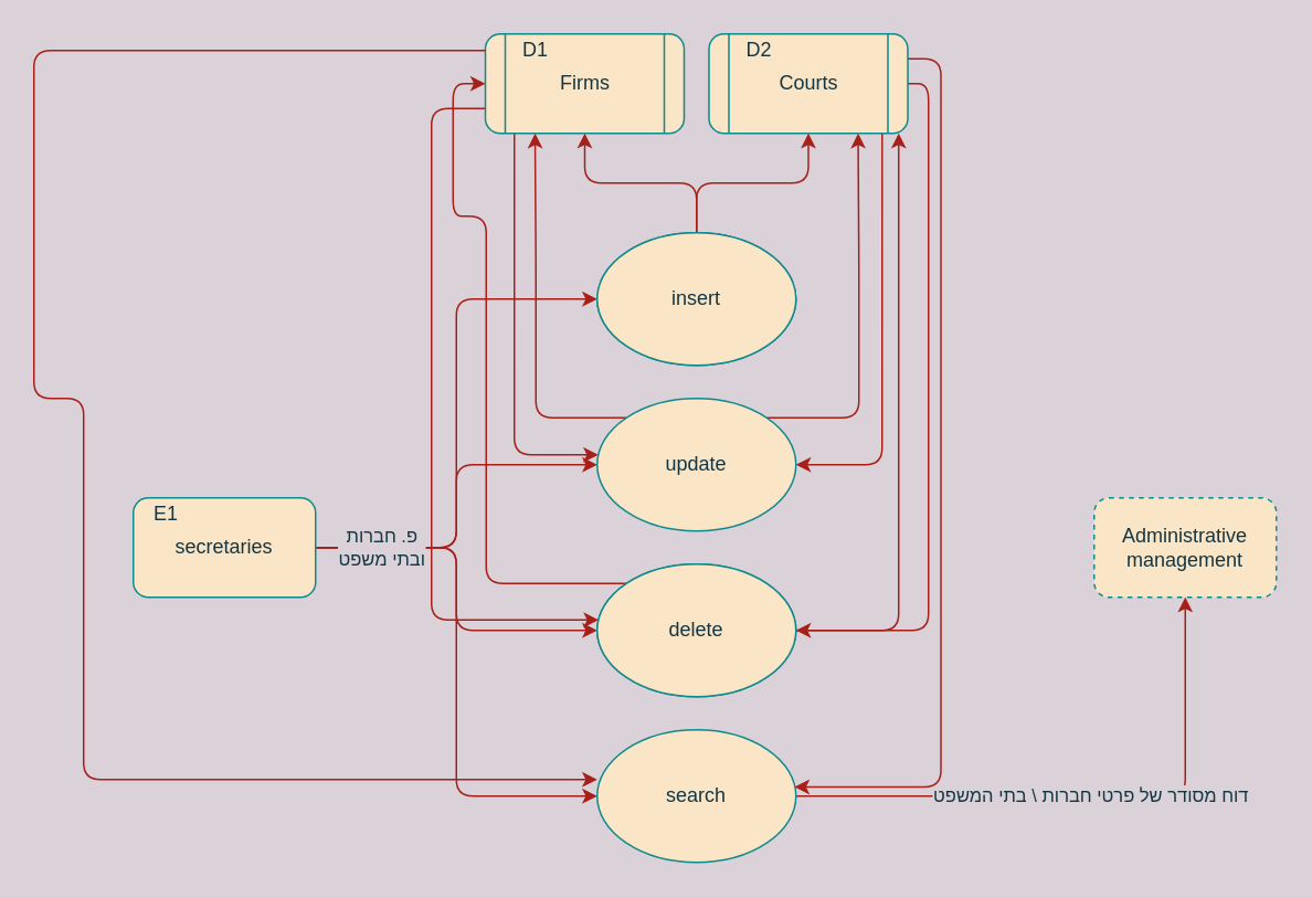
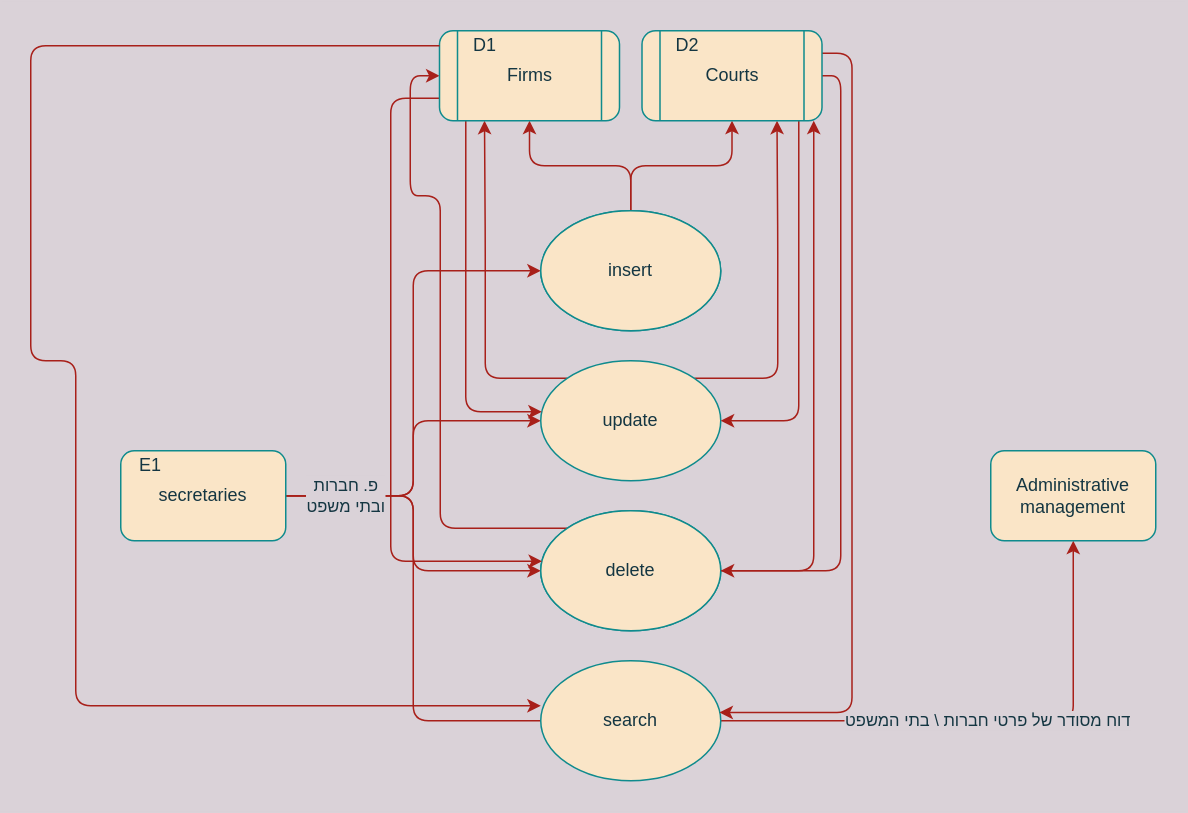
  <mxCell id="0" />
  <mxCell id="1" parent="0" />
  <mxCell id="2" style="edgeStyle=orthogonalEdgeStyle;orthogonalLoop=1;jettySize=auto;html=1;entryX=0;entryY=0.5;entryDx=0;entryDy=0;shadow=0;sketch=0;labelBackgroundColor=#DAD2D8;strokeColor=#A8201A;fontColor=#143642;" edge="1" parent="1" source="6" target="11"><mxGeometry relative="1" as="geometry" /></mxCell>
  <mxCell id="3" style="edgeStyle=orthogonalEdgeStyle;orthogonalLoop=1;jettySize=auto;html=1;exitX=1;exitY=0.5;exitDx=0;exitDy=0;entryX=0;entryY=0.5;entryDx=0;entryDy=0;shadow=0;sketch=0;labelBackgroundColor=#DAD2D8;strokeColor=#A8201A;fontColor=#143642;" edge="1" parent="1" source="6" target="14"><mxGeometry relative="1" as="geometry" /></mxCell>
  <mxCell id="4" style="edgeStyle=orthogonalEdgeStyle;orthogonalLoop=1;jettySize=auto;html=1;exitX=1;exitY=0.5;exitDx=0;exitDy=0;entryX=0;entryY=0.5;entryDx=0;entryDy=0;shadow=0;sketch=0;labelBackgroundColor=#DAD2D8;strokeColor=#A8201A;fontColor=#143642;" edge="1" parent="1" source="6" target="18"><mxGeometry relative="1" as="geometry" /></mxCell>
- <mxCell id="5" value="פ. חברות&lt;br&gt;ובתי משפט" style="edgeStyle=orthogonalEdgeStyle;orthogonalLoop=1;jettySize=auto;html=1;exitX=1;exitY=0.5;exitDx=0;exitDy=0;entryX=0;entryY=0.5;entryDx=0;entryDy=0;shadow=0;sketch=0;labelBackgroundColor=#DAD2D8;strokeColor=#A8201A;fontColor=#143642;" edge="1" parent="1" source="6" target="20"><mxGeometry x="-0.75" relative="1" as="geometry"><mxPoint as="offset" /></mxGeometry></mxCell>
+ <mxCell id="5" value="פ. חברות&lt;br&gt;ובתי משפט" style="edgeStyle=orthogonalEdgeStyle;orthogonalLoop=1;jettySize=auto;html=1;exitX=1;exitY=0.5;exitDx=0;exitDy=0;entryX=0;entryY=0.5;entryDx=0;entryDy=0;shadow=0;sketch=0;labelBackgroundColor=#DAD2D8;strokeColor=#A8201A;fontColor=#143642;endArrow=none;" edge="1" parent="1" source="6" target="20"><mxGeometry x="-0.75" relative="1" as="geometry"><mxPoint as="offset" /></mxGeometry></mxCell>
  <mxCell id="6" value="secretaries" style="whiteSpace=wrap;html=1;shadow=0;sketch=0;rounded=1;fillColor=#FAE5C7;strokeColor=#0F8B8D;fontColor=#143642;" vertex="1" parent="1"><mxGeometry x="80" y="300" width="110" height="60" as="geometry" /></mxCell>
  <mxCell id="7" value="E1" style="text;html=1;align=center;verticalAlign=middle;whiteSpace=wrap;shadow=0;sketch=0;rounded=1;fontColor=#143642;" vertex="1" parent="1"><mxGeometry x="80" y="300" width="40" height="20" as="geometry" /></mxCell>
  <mxCell id="8" value="insert" style="ellipse;whiteSpace=wrap;html=1;shadow=0;sketch=0;rounded=1;fillColor=#FAE5C7;strokeColor=#0F8B8D;fontColor=#143642;" vertex="1" parent="1"><mxGeometry x="360" y="140" width="120" height="80" as="geometry" /></mxCell>
  <mxCell id="9" style="edgeStyle=orthogonalEdgeStyle;orthogonalLoop=1;jettySize=auto;html=1;entryX=0.5;entryY=1;entryDx=0;entryDy=0;shadow=0;sketch=0;labelBackgroundColor=#DAD2D8;strokeColor=#A8201A;fontColor=#143642;" edge="1" parent="1" source="11" target="23"><mxGeometry relative="1" as="geometry" /></mxCell>
  <mxCell id="10" style="edgeStyle=orthogonalEdgeStyle;orthogonalLoop=1;jettySize=auto;html=1;entryX=0.5;entryY=1;entryDx=0;entryDy=0;shadow=0;sketch=0;labelBackgroundColor=#DAD2D8;strokeColor=#A8201A;fontColor=#143642;" edge="1" parent="1" source="11" target="29"><mxGeometry relative="1" as="geometry" /></mxCell>
  <mxCell id="11" value="insert" style="ellipse;whiteSpace=wrap;html=1;shadow=0;sketch=0;rounded=1;fillColor=#FAE5C7;strokeColor=#0F8B8D;fontColor=#143642;" vertex="1" parent="1"><mxGeometry x="360" y="140" width="120" height="80" as="geometry" /></mxCell>
  <mxCell id="12" style="edgeStyle=orthogonalEdgeStyle;orthogonalLoop=1;jettySize=auto;html=1;exitX=0;exitY=0;exitDx=0;exitDy=0;entryX=0.25;entryY=1;entryDx=0;entryDy=0;shadow=0;sketch=0;labelBackgroundColor=#DAD2D8;strokeColor=#A8201A;fontColor=#143642;" edge="1" parent="1" source="14" target="23"><mxGeometry relative="1" as="geometry"><mxPoint x="330" y="90" as="targetPoint" /><Array as="points"><mxPoint x="323" y="252" /><mxPoint x="323" y="160" /></Array></mxGeometry></mxCell>
  <mxCell id="13" style="edgeStyle=orthogonalEdgeStyle;orthogonalLoop=1;jettySize=auto;html=1;exitX=1;exitY=0;exitDx=0;exitDy=0;entryX=0.75;entryY=1;entryDx=0;entryDy=0;shadow=0;sketch=0;labelBackgroundColor=#DAD2D8;strokeColor=#A8201A;fontColor=#143642;" edge="1" parent="1" source="14" target="29"><mxGeometry relative="1" as="geometry"><Array as="points"><mxPoint x="518" y="252" /><mxPoint x="518" y="160" /></Array></mxGeometry></mxCell>
  <mxCell id="14" value="update" style="ellipse;whiteSpace=wrap;html=1;shadow=0;sketch=0;rounded=1;fillColor=#FAE5C7;strokeColor=#0F8B8D;fontColor=#143642;" vertex="1" parent="1"><mxGeometry x="360" y="240" width="120" height="80" as="geometry" /></mxCell>
  <mxCell id="15" value="insert" style="ellipse;whiteSpace=wrap;html=1;shadow=0;sketch=0;rounded=1;fillColor=#FAE5C7;strokeColor=#0F8B8D;fontColor=#143642;" vertex="1" parent="1"><mxGeometry x="360" y="340" width="120" height="80" as="geometry" /></mxCell>
  <mxCell id="16" style="edgeStyle=orthogonalEdgeStyle;orthogonalLoop=1;jettySize=auto;html=1;shadow=0;sketch=0;labelBackgroundColor=#DAD2D8;strokeColor=#A8201A;fontColor=#143642;" edge="1" parent="1" source="18" target="29"><mxGeometry relative="1" as="geometry"><Array as="points"><mxPoint x="542" y="380" /></Array></mxGeometry></mxCell>
  <mxCell id="17" style="edgeStyle=orthogonalEdgeStyle;orthogonalLoop=1;jettySize=auto;html=1;exitX=0;exitY=0;exitDx=0;exitDy=0;entryX=0;entryY=0.5;entryDx=0;entryDy=0;shadow=0;sketch=0;labelBackgroundColor=#DAD2D8;strokeColor=#A8201A;fontColor=#143642;" edge="1" parent="1" source="18" target="23"><mxGeometry relative="1" as="geometry"><Array as="points"><mxPoint x="293" y="352" /><mxPoint x="293" y="130" /><mxPoint x="273" y="130" /><mxPoint x="273" y="50" /></Array></mxGeometry></mxCell>
  <mxCell id="18" value="delete" style="ellipse;whiteSpace=wrap;html=1;shadow=0;sketch=0;rounded=1;fillColor=#FAE5C7;strokeColor=#0F8B8D;fontColor=#143642;" vertex="1" parent="1"><mxGeometry x="360" y="340" width="120" height="80" as="geometry" /></mxCell>
  <mxCell id="19" value="דוח מסודר של פרטי חברות \ בתי המשפט" style="edgeStyle=orthogonalEdgeStyle;orthogonalLoop=1;jettySize=auto;html=1;entryX=0.5;entryY=1;entryDx=0;entryDy=0;shadow=0;sketch=0;labelBackgroundColor=#DAD2D8;strokeColor=#A8201A;fontColor=#143642;" edge="1" parent="1" source="20" target="31"><mxGeometry relative="1" as="geometry" /></mxCell>
  <mxCell id="20" value="search" style="ellipse;whiteSpace=wrap;html=1;shadow=0;sketch=0;rounded=1;fillColor=#FAE5C7;strokeColor=#0F8B8D;fontColor=#143642;" vertex="1" parent="1"><mxGeometry x="360" y="440" width="120" height="80" as="geometry" /></mxCell>
  <mxCell id="21" style="edgeStyle=orthogonalEdgeStyle;orthogonalLoop=1;jettySize=auto;html=1;exitX=0.146;exitY=1;exitDx=0;exitDy=0;exitPerimeter=0;shadow=0;sketch=0;labelBackgroundColor=#DAD2D8;strokeColor=#A8201A;fontColor=#143642;" edge="1" parent="1" source="23" target="14"><mxGeometry relative="1" as="geometry"><Array as="points"><mxPoint x="310" y="274" /></Array></mxGeometry></mxCell>
  <mxCell id="22" style="edgeStyle=orthogonalEdgeStyle;orthogonalLoop=1;jettySize=auto;html=1;exitX=0;exitY=0.75;exitDx=0;exitDy=0;entryX=0.007;entryY=0.421;entryDx=0;entryDy=0;entryPerimeter=0;shadow=0;sketch=0;labelBackgroundColor=#DAD2D8;strokeColor=#A8201A;fontColor=#143642;" edge="1" parent="1" source="23" target="18"><mxGeometry relative="1" as="geometry"><Array as="points"><mxPoint x="260" y="65" /><mxPoint x="260" y="374" /></Array></mxGeometry></mxCell>
  <mxCell id="23" value="Firms" style="shape=process;whiteSpace=wrap;html=1;backgroundOutline=1;shadow=0;sketch=0;rounded=1;fillColor=#FAE5C7;strokeColor=#0F8B8D;fontColor=#143642;" vertex="1" parent="1"><mxGeometry x="292.5" y="20" width="120" height="60" as="geometry" /></mxCell>
  <mxCell id="24" style="edgeStyle=orthogonalEdgeStyle;orthogonalLoop=1;jettySize=auto;html=1;entryX=0;entryY=0.375;entryDx=0;entryDy=0;entryPerimeter=0;shadow=0;sketch=0;labelBackgroundColor=#DAD2D8;strokeColor=#A8201A;fontColor=#143642;" edge="1" parent="1" source="25" target="20"><mxGeometry relative="1" as="geometry"><Array as="points"><mxPoint x="20" y="30" /><mxPoint x="20" y="240" /><mxPoint x="50" y="240" /><mxPoint x="50" y="470" /></Array></mxGeometry></mxCell>
  <mxCell id="25" value="D1" style="text;html=1;align=center;verticalAlign=middle;whiteSpace=wrap;shadow=0;sketch=0;rounded=1;fontColor=#143642;" vertex="1" parent="1"><mxGeometry x="292.5" y="20" width="60" height="20" as="geometry" /></mxCell>
  <mxCell id="26" style="edgeStyle=orthogonalEdgeStyle;orthogonalLoop=1;jettySize=auto;html=1;exitX=0.871;exitY=0.983;exitDx=0;exitDy=0;entryX=1;entryY=0.5;entryDx=0;entryDy=0;exitPerimeter=0;shadow=0;sketch=0;labelBackgroundColor=#DAD2D8;strokeColor=#A8201A;fontColor=#143642;" edge="1" parent="1" source="29" target="14"><mxGeometry relative="1" as="geometry" /></mxCell>
  <mxCell id="27" style="edgeStyle=orthogonalEdgeStyle;orthogonalLoop=1;jettySize=auto;html=1;entryX=1;entryY=0.5;entryDx=0;entryDy=0;shadow=0;sketch=0;labelBackgroundColor=#DAD2D8;strokeColor=#A8201A;fontColor=#143642;" edge="1" parent="1" source="29" target="18"><mxGeometry relative="1" as="geometry"><Array as="points"><mxPoint x="560" y="50" /><mxPoint x="560" y="380" /></Array></mxGeometry></mxCell>
  <mxCell id="28" style="edgeStyle=orthogonalEdgeStyle;orthogonalLoop=1;jettySize=auto;html=1;exitX=1;exitY=0.25;exitDx=0;exitDy=0;entryX=0.993;entryY=0.431;entryDx=0;entryDy=0;entryPerimeter=0;shadow=0;sketch=0;labelBackgroundColor=#DAD2D8;strokeColor=#A8201A;fontColor=#143642;" edge="1" parent="1" source="29" target="20"><mxGeometry relative="1" as="geometry" /></mxCell>
  <mxCell id="29" value="Courts" style="shape=process;whiteSpace=wrap;html=1;backgroundOutline=1;shadow=0;sketch=0;rounded=1;fillColor=#FAE5C7;strokeColor=#0F8B8D;fontColor=#143642;" vertex="1" parent="1"><mxGeometry x="427.5" y="20" width="120" height="60" as="geometry" /></mxCell>
  <mxCell id="30" value="D2" style="text;html=1;align=center;verticalAlign=middle;whiteSpace=wrap;shadow=0;sketch=0;rounded=1;fontColor=#143642;" vertex="1" parent="1"><mxGeometry x="427.5" y="20" width="60" height="20" as="geometry" /></mxCell>
- <mxCell id="31" value="Administrative&lt;br&gt;management" style="whiteSpace=wrap;html=1;shadow=0;sketch=0;rounded=1;fillColor=#FAE5C7;strokeColor=#0F8B8D;fontColor=#143642;dashed=1;" vertex="1" parent="1"><mxGeometry x="660" y="300" width="110" height="60" as="geometry" /></mxCell>
+ <mxCell id="31" value="Administrative&lt;br&gt;management" style="whiteSpace=wrap;html=1;shadow=0;sketch=0;rounded=1;fillColor=#FAE5C7;strokeColor=#0F8B8D;fontColor=#143642;" vertex="1" parent="1"><mxGeometry x="660" y="300" width="110" height="60" as="geometry" /></mxCell>
